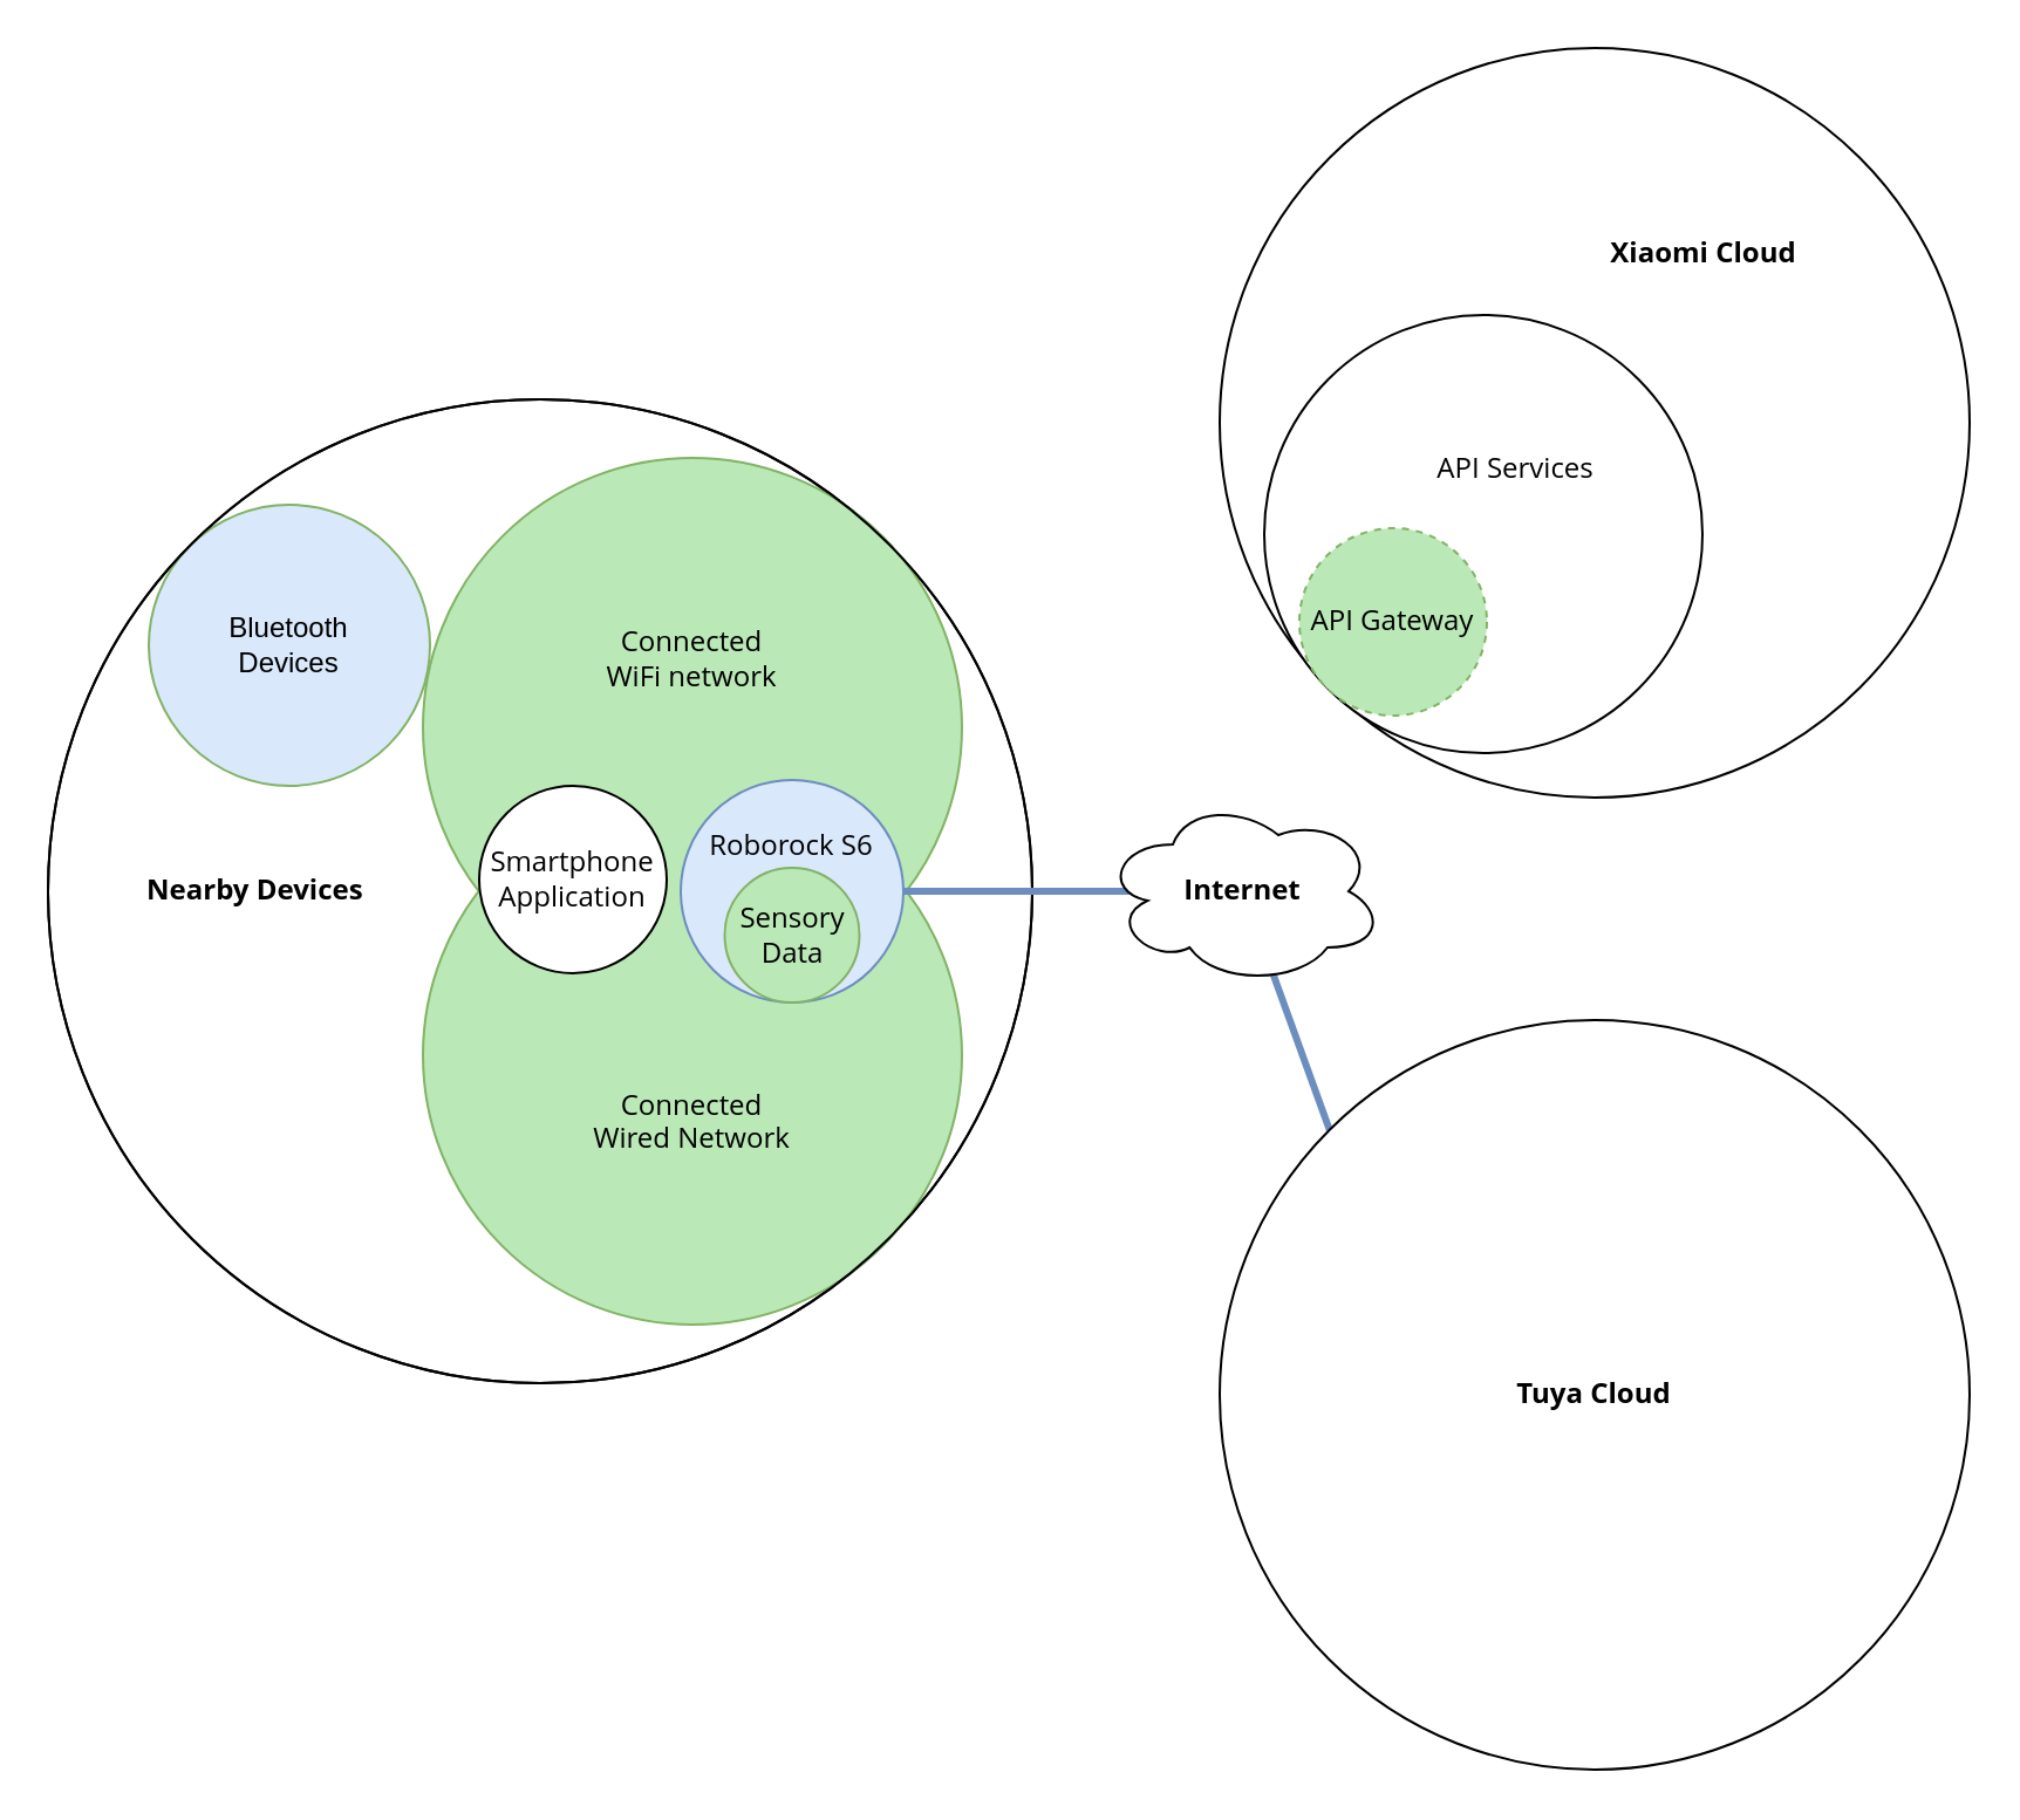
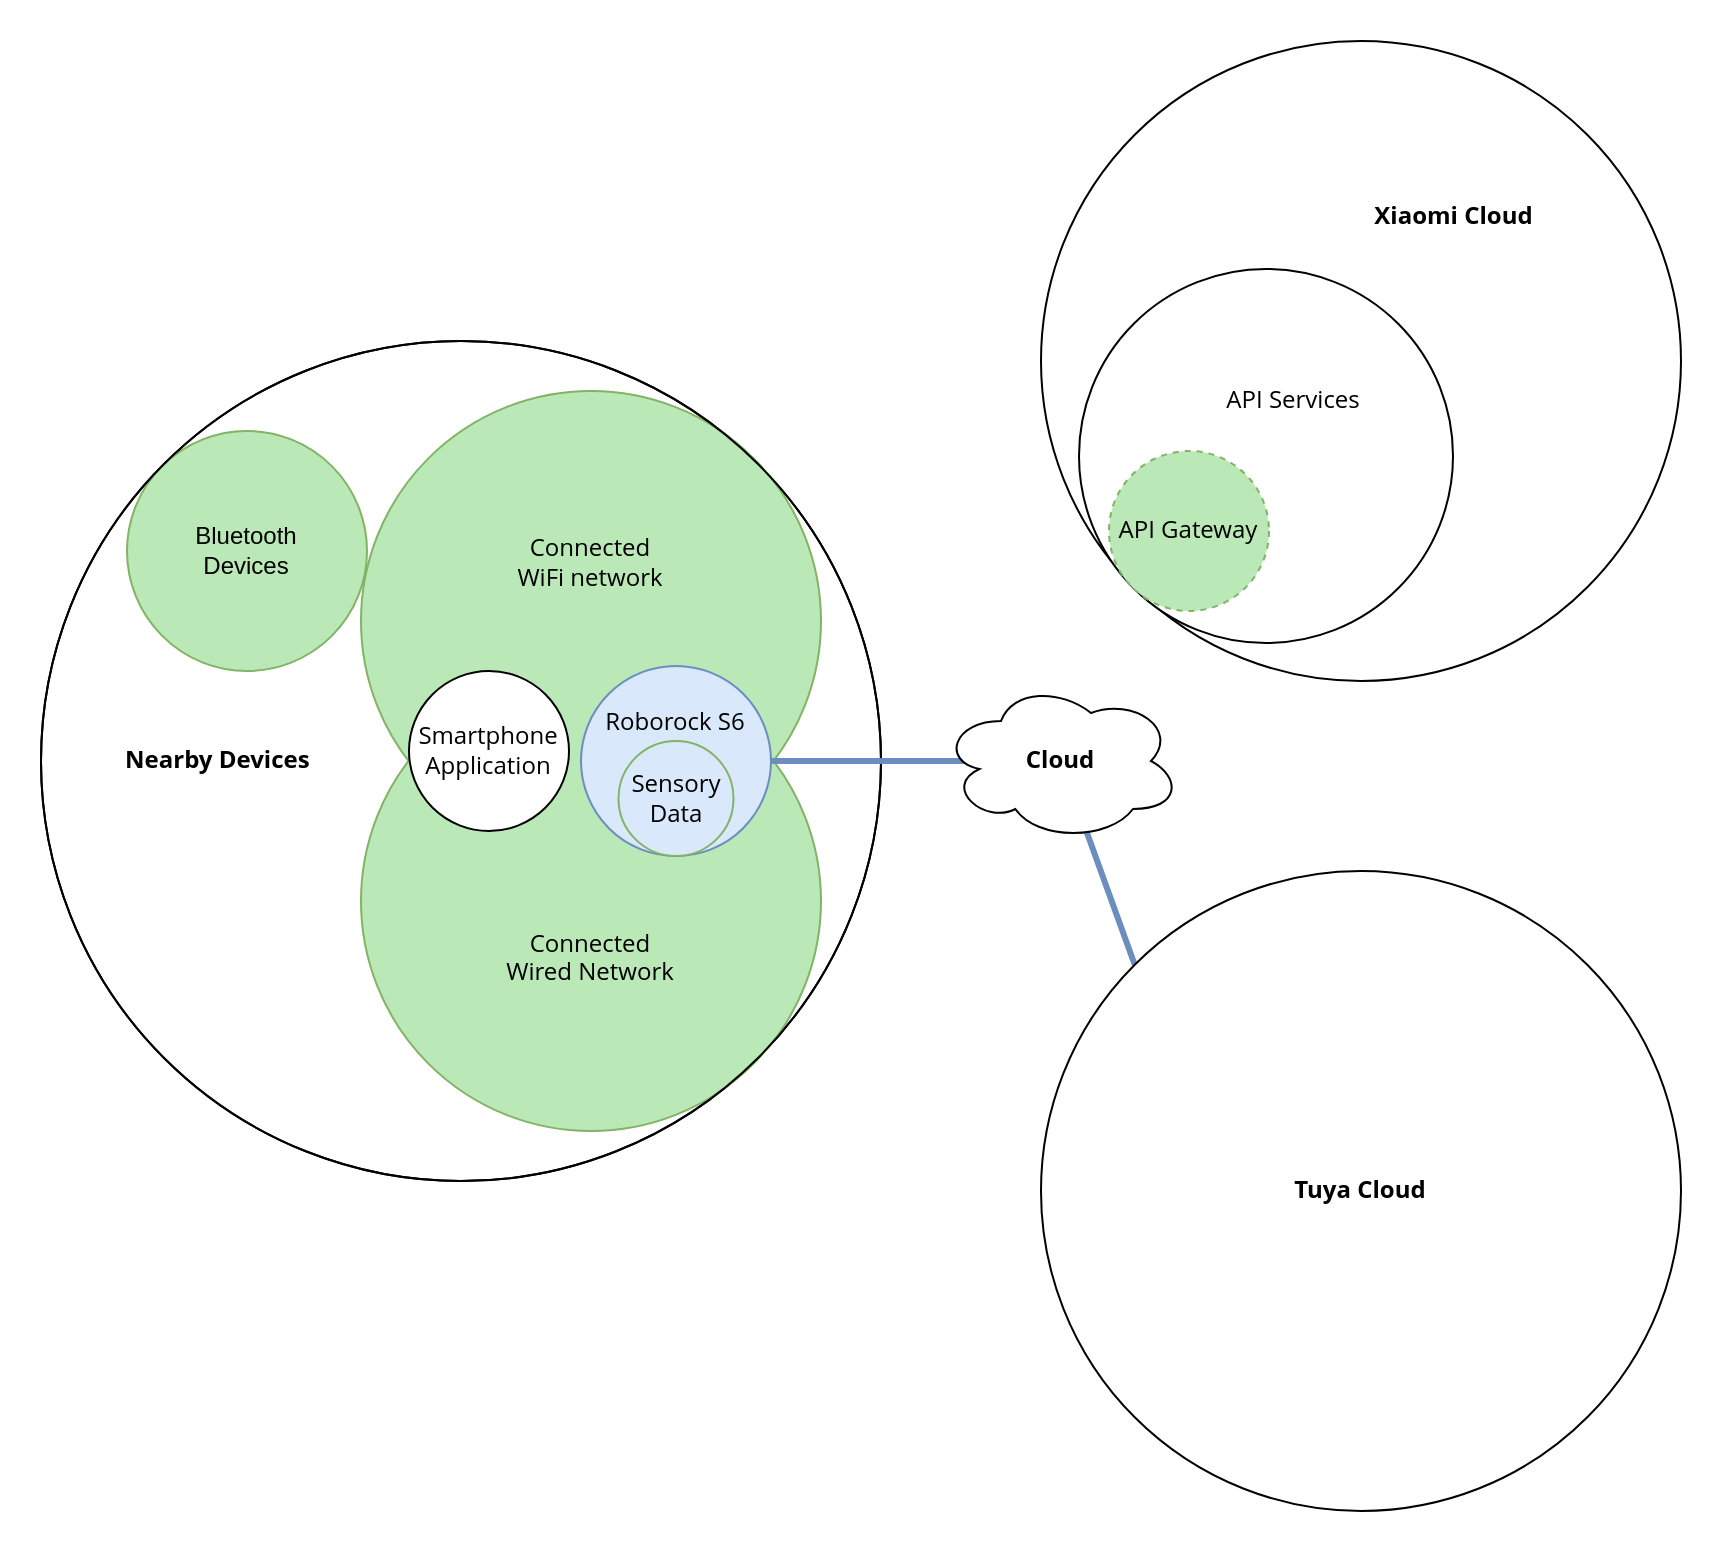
  <mxCell id="0" />
  <mxCell id="1" parent="0" />
  <mxCell id="2" style="edgeStyle=none;rounded=0;orthogonalLoop=1;jettySize=auto;html=1;exitX=0;exitY=0;exitDx=0;exitDy=0;entryX=0.5;entryY=0.5;entryDx=0;entryDy=0;entryPerimeter=0;fontFamily=Open Sans;fontSource=https%3A%2F%2Ffonts.googleapis.com%2Fcss%3Ffamily%3DOpen%2BSans;endArrow=none;endFill=0;strokeWidth=3;strokeColor=#6C8EBF;" parent="1" source="3" target="18" edge="1"><mxGeometry relative="1" as="geometry" /></mxCell>
  <mxCell id="3" value="Tuya Cloud" style="ellipse;whiteSpace=wrap;html=1;aspect=fixed;align=center;fontFamily=Open Sans;fontSource=https%3A%2F%2Ffonts.googleapis.com%2Fcss%3Ffamily%3DOpen%2BSans;fontStyle=1" parent="1" vertex="1"><mxGeometry x="520" y="435" width="320" height="320" as="geometry" /></mxCell>
  <mxCell id="4" value="" style="group;rounded=0;shadow=0;sketch=0;fontStyle=0" parent="1" vertex="1" connectable="0"><mxGeometry x="20" y="170" width="450" height="470" as="geometry" /></mxCell>
  <mxCell id="5" value="&lt;b&gt;&amp;nbsp; &amp;nbsp; &amp;nbsp; &amp;nbsp; &amp;nbsp; &amp;nbsp; &amp;nbsp;Nearby Devices&lt;/b&gt;" style="ellipse;whiteSpace=wrap;html=1;aspect=fixed;align=left;fontFamily=Open Sans;fontSource=https%3A%2F%2Ffonts.googleapis.com%2Fcss%3Ffamily%3DOpen%2BSans;" parent="4" vertex="1"><mxGeometry width="420" height="420" as="geometry" /></mxCell>
  <mxCell id="6" value="Connected&lt;br&gt;WiFi network&lt;br&gt;&lt;br&gt;&lt;br&gt;&lt;br&gt;&lt;br&gt;" style="ellipse;whiteSpace=wrap;html=1;aspect=fixed;align=center;fillColor=#BBE8B7;strokeColor=#82b366;fontFamily=Open Sans;fontSource=https%3A%2F%2Ffonts.googleapis.com%2Fcss%3Ffamily%3DOpen%2BSans;shadow=0;sketch=0;" parent="4" vertex="1"><mxGeometry x="160" y="25" width="230" height="230" as="geometry" /></mxCell>
  <mxCell id="7" value="&lt;br&gt;&lt;br&gt;&lt;br&gt;&lt;br&gt;Connected&lt;br&gt;Wired Network" style="ellipse;whiteSpace=wrap;html=1;aspect=fixed;align=center;fillColor=#BBE8B7;strokeColor=#82b366;fontFamily=Open Sans;fontSource=https%3A%2F%2Ffonts.googleapis.com%2Fcss%3Ffamily%3DOpen%2BSans;" parent="4" vertex="1"><mxGeometry x="160" y="165" width="230" height="230" as="geometry" /></mxCell>
  <mxCell id="8" value="" style="ellipse;whiteSpace=wrap;html=1;align=right;fillColor=#BBE8B7;strokeColor=none;fontFamily=Open Sans;fontSource=https%3A%2F%2Ffonts.googleapis.com%2Fcss%3Ffamily%3DOpen%2BSans;" parent="4" vertex="1"><mxGeometry x="190" y="160" width="176" height="100" as="geometry" /></mxCell>
  <mxCell id="9" value="Smartphone&lt;br&gt;&lt;div&gt;&lt;span&gt;Application&lt;/span&gt;&lt;/div&gt;" style="ellipse;whiteSpace=wrap;html=1;aspect=fixed;align=center;fontFamily=Open Sans;fontSource=https%3A%2F%2Ffonts.googleapis.com%2Fcss%3Ffamily%3DOpen%2BSans;" parent="4" vertex="1"><mxGeometry x="184" y="165" width="80" height="80" as="geometry" /></mxCell>
  <mxCell id="10" value="" style="group" vertex="1" connectable="0" parent="4"><mxGeometry x="270" y="162.5" width="95" height="95" as="geometry" /></mxCell>
  <mxCell id="11" value="&lt;br&gt;Roborock S6" style="ellipse;whiteSpace=wrap;html=1;aspect=fixed;fillColor=#dae8fc;strokeColor=#6c8ebf;fontFamily=Open Sans;fontSource=https%3A%2F%2Ffonts.googleapis.com%2Fcss%3Ffamily%3DOpen%2BSans;verticalAlign=top;" parent="10" vertex="1"><mxGeometry width="95" height="95" as="geometry" /></mxCell>
- <mxCell id="12" value="Sensory Data" style="ellipse;whiteSpace=wrap;html=1;aspect=fixed;align=center;fontFamily=Open Sans;fontSource=https%3A%2F%2Ffonts.googleapis.com%2Fcss%3Ffamily%3DOpen%2BSans;fillColor=#BBE8B7;strokeColor=#82b366;" parent="10" vertex="1"><mxGeometry x="18.75" y="37.5" width="57.5" height="57.5" as="geometry" /></mxCell>
- <mxCell id="13" value="Bluetooth&lt;br&gt;Devices" style="ellipse;whiteSpace=wrap;html=1;aspect=fixed;rounded=0;shadow=0;labelBackgroundColor=none;sketch=0;strokeColor=#82b366;fillColor=#dae8fc;" vertex="1" parent="4"><mxGeometry x="43" y="45" width="120" height="120" as="geometry" /></mxCell>
+ <mxCell id="12" value="Sensory Data" style="ellipse;whiteSpace=wrap;html=1;aspect=fixed;align=center;fontFamily=Open Sans;fontSource=https%3A%2F%2Ffonts.googleapis.com%2Fcss%3Ffamily%3DOpen%2BSans;fillColor=#dae8fc;strokeColor=#82b366;" parent="10" vertex="1"><mxGeometry x="18.75" y="37.5" width="57.5" height="57.5" as="geometry" /></mxCell>
+ <mxCell id="13" value="Bluetooth&lt;br&gt;Devices" style="ellipse;whiteSpace=wrap;html=1;aspect=fixed;rounded=0;shadow=0;labelBackgroundColor=none;sketch=0;strokeColor=#82b366;fillColor=#BBE8B7;" vertex="1" parent="4"><mxGeometry x="43" y="45" width="120" height="120" as="geometry" /></mxCell>
  <mxCell id="14" value="" style="ellipse;whiteSpace=wrap;html=1;aspect=fixed;align=left;fontFamily=Open Sans;fontSource=https%3A%2F%2Ffonts.googleapis.com%2Fcss%3Ffamily%3DOpen%2BSans;fillColor=none;" vertex="1" parent="4"><mxGeometry width="420" height="420" as="geometry" /></mxCell>
  <mxCell id="15" value="&amp;nbsp; Xiaomi Cloud&amp;nbsp; &amp;nbsp; &amp;nbsp; &amp;nbsp; &amp;nbsp; &amp;nbsp; &amp;nbsp; &amp;nbsp; &amp;nbsp; &amp;nbsp; &amp;nbsp; &amp;nbsp;&lt;br&gt;&lt;br&gt;&lt;br&gt;&lt;br&gt;&lt;br&gt;&amp;nbsp;&amp;nbsp;&lt;br&gt;&amp;nbsp;&amp;nbsp;&lt;br&gt;&amp;nbsp;&lt;br&gt;&amp;nbsp;&amp;nbsp;&lt;br&gt;&lt;br&gt;&lt;br&gt;" style="ellipse;whiteSpace=wrap;html=1;aspect=fixed;align=right;fontFamily=Open Sans;fontSource=https%3A%2F%2Ffonts.googleapis.com%2Fcss%3Ffamily%3DOpen%2BSans;fontStyle=1" parent="1" vertex="1"><mxGeometry x="520" y="20" width="320" height="320" as="geometry" /></mxCell>
  <mxCell id="16" value="&amp;nbsp; &amp;nbsp; &amp;nbsp; &amp;nbsp; &amp;nbsp;API Services&lt;br&gt;&lt;br&gt;&lt;br&gt;&lt;br&gt;&lt;br&gt;" style="ellipse;whiteSpace=wrap;html=1;aspect=fixed;align=center;fontFamily=Open Sans;fontSource=https%3A%2F%2Ffonts.googleapis.com%2Fcss%3Ffamily%3DOpen%2BSans;" parent="1" vertex="1"><mxGeometry x="539" y="134" width="187" height="187" as="geometry" /></mxCell>
  <mxCell id="17" style="edgeStyle=none;rounded=0;orthogonalLoop=1;jettySize=auto;html=1;fontFamily=Open Sans;fontSource=https%3A%2F%2Ffonts.googleapis.com%2Fcss%3Ffamily%3DOpen%2BSans;endArrow=none;endFill=0;fillColor=#dae8fc;strokeColor=#6C8EBF;strokeWidth=3;" parent="1" source="11" edge="1"><mxGeometry relative="1" as="geometry"><mxPoint x="530" y="380" as="targetPoint" /><mxPoint x="460" y="360" as="sourcePoint" /></mxGeometry></mxCell>
- <mxCell id="18" value="Internet" style="ellipse;shape=cloud;whiteSpace=wrap;html=1;fontFamily=Open Sans;fontSource=https%3A%2F%2Ffonts.googleapis.com%2Fcss%3Ffamily%3DOpen%2BSans;align=center;verticalAlign=middle;fontStyle=1" parent="1" vertex="1"><mxGeometry x="470" y="340" width="120" height="80" as="geometry" /></mxCell>
+ <mxCell id="18" value="Cloud" style="ellipse;shape=cloud;whiteSpace=wrap;html=1;fontFamily=Open Sans;fontSource=https%3A%2F%2Ffonts.googleapis.com%2Fcss%3Ffamily%3DOpen%2BSans;align=center;verticalAlign=middle;fontStyle=1" parent="1" vertex="1"><mxGeometry x="470" y="340" width="120" height="80" as="geometry" /></mxCell>
  <mxCell id="19" value="API Gateway" style="ellipse;whiteSpace=wrap;html=1;aspect=fixed;align=center;fillColor=#BBE8B7;strokeColor=#82b366;fontFamily=Open Sans;fontSource=https%3A%2F%2Ffonts.googleapis.com%2Fcss%3Ffamily%3DOpen%2BSans;dashed=1;" parent="1" vertex="1"><mxGeometry x="554" y="225" width="80" height="80" as="geometry" /></mxCell>
